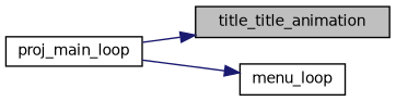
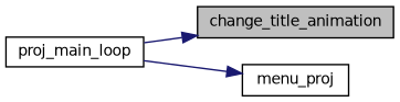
  digraph {
    rankdir=RL
    node [color=black fillcolor=white fontname=Helvetica fontsize=10 shape=record style=filled]
    edge [color=midnightblue dir=back fontname=Helvetica fontsize=10 labelfontname=Helvetica labelfontsize=10 style=solid]
-   n1 [fillcolor=grey75 fontcolor=black height=0.2 label=title_title_animation width=0.4]
+   n1 [fillcolor=grey75 fontcolor=black height=0.2 label=change_title_animation width=0.4]
    n2 [height=0.2 label=proj_main_loop width=0.4]
-   n3 [height=0.2 label=menu_loop width=0.4]
+   n3 [height=0.2 label=menu_proj width=0.4]
    n1 -> n2
    n3 -> n2
  }
